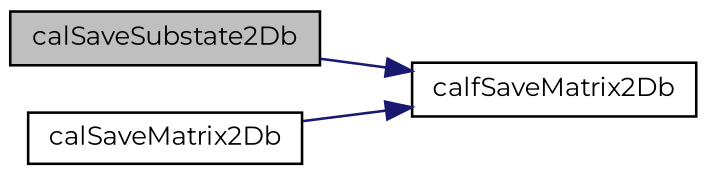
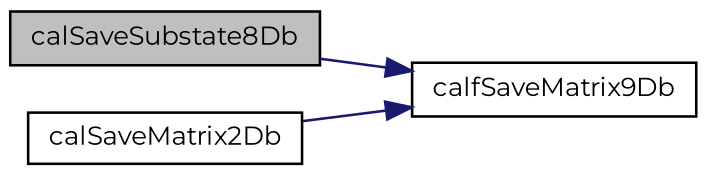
  digraph {
    fontname=Montserrat
    rankdir=LR
    node [color=black fillcolor=white fontname=Montserrat fontsize=10 shape=record style=filled]
    edge [color=midnightblue fontname=Montserrat fontsize=10 labelfontname=Helvetica labelfontsize=10 style=solid]
-   n1 [fillcolor=grey75 fontcolor=black height=0.2 label=calSaveSubstate2Db width=0.4]
-   n2 [height=0.2 label=calfSaveMatrix2Db width=0.4]
+   n1 [fillcolor=grey75 fontcolor=black height=0.2 label=calSaveSubstate8Db width=0.4]
+   n2 [height=0.2 label=calfSaveMatrix9Db width=0.4]
    n3 [height=0.2 label=calSaveMatrix2Db width=0.4]
    n1 -> n2
    n3 -> n2
  }
